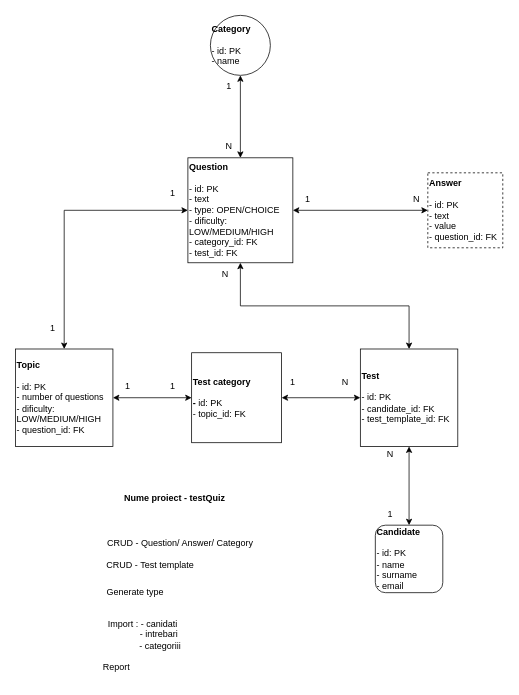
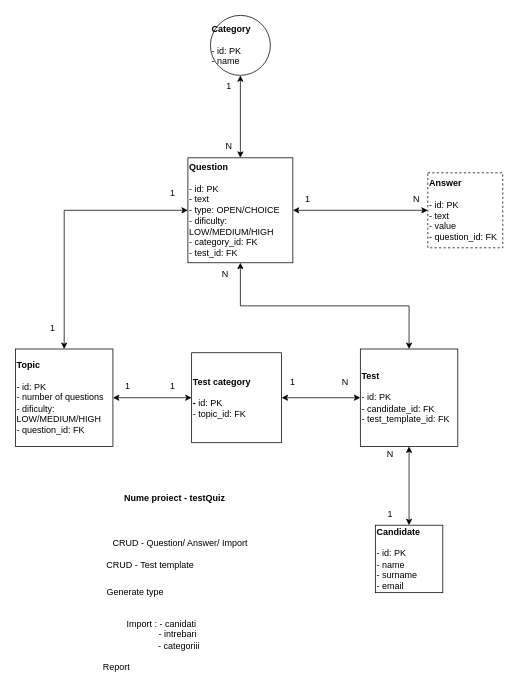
  <mxCell id="0" />
  <mxCell id="1" parent="0" />
  <mxCell id="2" style="edgeStyle=orthogonalEdgeStyle;rounded=0;orthogonalLoop=1;jettySize=auto;html=1;exitX=0.5;exitY=0;exitDx=0;exitDy=0;entryX=0.5;entryY=1;entryDx=0;entryDy=0;startArrow=classic;startFill=1;" parent="1" source="5" target="6" edge="1"><mxGeometry relative="1" as="geometry" /></mxCell>
  <mxCell id="3" style="edgeStyle=orthogonalEdgeStyle;rounded=0;orthogonalLoop=1;jettySize=auto;html=1;exitX=1;exitY=0.5;exitDx=0;exitDy=0;entryX=0;entryY=0.5;entryDx=0;entryDy=0;startArrow=classic;startFill=1;" parent="1" source="5" target="7" edge="1"><mxGeometry relative="1" as="geometry" /></mxCell>
  <mxCell id="4" style="edgeStyle=orthogonalEdgeStyle;rounded=0;orthogonalLoop=1;jettySize=auto;html=1;exitX=0.5;exitY=1;exitDx=0;exitDy=0;entryX=0.5;entryY=0;entryDx=0;entryDy=0;startArrow=classic;startFill=1;" parent="1" source="5" target="14" edge="1"><mxGeometry relative="1" as="geometry" /></mxCell>
  <mxCell id="5" value="&lt;b&gt;Question&lt;br&gt;&lt;/b&gt;&lt;br&gt;- id: PK&lt;br&gt;- text&lt;br&gt;- type: OPEN/CHOICE&lt;br&gt;- dificulty: LOW/MEDIUM/HIGH&lt;br&gt;- category_id: FK&lt;br&gt;- test_id: FK" style="whiteSpace=wrap;html=1;aspect=fixed;align=left;" parent="1" vertex="1"><mxGeometry x="250" y="210" width="140" height="140" as="geometry" /></mxCell>
  <mxCell id="6" value="&lt;b&gt;Category&lt;br&gt;&lt;/b&gt;&lt;br&gt;- id: PK&lt;br&gt;- name&lt;br&gt;" style="ellipse;whiteSpace=wrap;html=1;aspect=fixed;align=left;" parent="1" vertex="1"><mxGeometry x="280" y="20" width="80" height="80" as="geometry" /></mxCell>
  <mxCell id="7" value="&lt;b&gt;Answer&lt;br&gt;&lt;/b&gt;&lt;br&gt;- id: PK&lt;br&gt;- text&lt;br&gt;- value&lt;br&gt;- question_id: FK" style="whiteSpace=wrap;html=1;aspect=fixed;align=left;dashed=1;" parent="1" vertex="1"><mxGeometry x="570" y="230" width="100" height="100" as="geometry" /></mxCell>
  <mxCell id="8" style="edgeStyle=orthogonalEdgeStyle;rounded=0;orthogonalLoop=1;jettySize=auto;html=1;exitX=0;exitY=0.5;exitDx=0;exitDy=0;startArrow=classic;startFill=1;" parent="1" source="10" target="12" edge="1"><mxGeometry relative="1" as="geometry" /></mxCell>
  <mxCell id="9" style="edgeStyle=orthogonalEdgeStyle;rounded=0;orthogonalLoop=1;jettySize=auto;html=1;exitX=1;exitY=0.5;exitDx=0;exitDy=0;entryX=0;entryY=0.5;entryDx=0;entryDy=0;startArrow=classic;startFill=1;" parent="1" source="10" target="14" edge="1"><mxGeometry relative="1" as="geometry" /></mxCell>
  <mxCell id="10" value="&lt;b&gt;Test category&lt;br&gt;&lt;br&gt;-&lt;/b&gt; id: PK&lt;br&gt;- topic_id: FK" style="whiteSpace=wrap;html=1;aspect=fixed;align=left;" parent="1" vertex="1"><mxGeometry x="255" y="470" width="120" height="120" as="geometry" /></mxCell>
  <mxCell id="11" style="edgeStyle=orthogonalEdgeStyle;rounded=0;orthogonalLoop=1;jettySize=auto;html=1;exitX=0.5;exitY=0;exitDx=0;exitDy=0;entryX=0;entryY=0.5;entryDx=0;entryDy=0;startArrow=classic;startFill=1;" parent="1" source="12" target="5" edge="1"><mxGeometry relative="1" as="geometry" /></mxCell>
  <mxCell id="12" value="&lt;b&gt;Topic&lt;/b&gt;&lt;br&gt;&lt;br&gt;- id: PK&lt;br&gt;- number of questions&lt;br&gt;- dificulty:&lt;br&gt;LOW/MEDIUM/HIGH&lt;br&gt;- question_id: FK" style="whiteSpace=wrap;html=1;aspect=fixed;align=left;" parent="1" vertex="1"><mxGeometry x="20" y="465" width="130" height="130" as="geometry" /></mxCell>
  <mxCell id="13" style="edgeStyle=orthogonalEdgeStyle;rounded=0;orthogonalLoop=1;jettySize=auto;html=1;exitX=0.5;exitY=1;exitDx=0;exitDy=0;entryX=0.5;entryY=0;entryDx=0;entryDy=0;startArrow=classic;startFill=1;" parent="1" source="14" target="15" edge="1"><mxGeometry relative="1" as="geometry" /></mxCell>
  <mxCell id="14" value="&lt;b&gt;Test&lt;/b&gt;&lt;br&gt;&lt;br&gt;- id: PK&lt;br&gt;- candidate_id: FK&lt;br&gt;- test_template_id: FK" style="whiteSpace=wrap;html=1;aspect=fixed;align=left;" parent="1" vertex="1"><mxGeometry x="480" y="465" width="130" height="130" as="geometry" /></mxCell>
- <mxCell id="15" value="&lt;b&gt;Candidate&lt;/b&gt;&lt;br&gt;&lt;br&gt;- id: PK&lt;br&gt;- name&lt;br&gt;- surname&lt;br&gt;- email" style="whiteSpace=wrap;html=1;aspect=fixed;align=left;rounded=1;" parent="1" vertex="1"><mxGeometry x="500" y="700" width="90" height="90" as="geometry" /></mxCell>
- <mxCell id="16" value="CRUD - Question/ Answer/ Category" style="text;html=1;strokeColor=none;fillColor=none;align=center;verticalAlign=middle;whiteSpace=wrap;rounded=0;" parent="1" vertex="1"><mxGeometry x="135" y="709" width="210" height="30" as="geometry" /></mxCell>
+ <mxCell id="15" value="&lt;b&gt;Candidate&lt;/b&gt;&lt;br&gt;&lt;br&gt;- id: PK&lt;br&gt;- name&lt;br&gt;- surname&lt;br&gt;- email" style="whiteSpace=wrap;html=1;aspect=fixed;align=left;" parent="1" vertex="1"><mxGeometry x="500" y="700" width="90" height="90" as="geometry" /></mxCell>
+ <mxCell id="16" value="CRUD - Question/ Answer/ Import" style="text;html=1;strokeColor=none;fillColor=none;align=center;verticalAlign=middle;whiteSpace=wrap;rounded=0;" parent="1" vertex="1"><mxGeometry x="135" y="709" width="210" height="30" as="geometry" /></mxCell>
  <mxCell id="17" value="CRUD - Test template" style="text;html=1;strokeColor=none;fillColor=none;align=center;verticalAlign=middle;whiteSpace=wrap;rounded=0;" parent="1" vertex="1"><mxGeometry x="95" y="739" width="210" height="30" as="geometry" /></mxCell>
  <mxCell id="18" value="Generate type" style="text;html=1;strokeColor=none;fillColor=none;align=center;verticalAlign=middle;whiteSpace=wrap;rounded=0;" parent="1" vertex="1"><mxGeometry x="75" y="775" width="210" height="30" as="geometry" /></mxCell>
- <mxCell id="19" value="Import : - canidati&lt;br&gt;&amp;nbsp; &amp;nbsp; &amp;nbsp; &amp;nbsp; &amp;nbsp; &amp;nbsp; &amp;nbsp;- intrebari&lt;br&gt;&amp;nbsp; &amp;nbsp; &amp;nbsp; &amp;nbsp; &amp;nbsp; &amp;nbsp; &amp;nbsp; - categoriii" style="text;html=1;strokeColor=none;fillColor=none;align=center;verticalAlign=middle;whiteSpace=wrap;rounded=0;" parent="1" vertex="1"><mxGeometry x="85" y="826" width="210" height="40" as="geometry" /></mxCell>
+ <mxCell id="19" value="Import : - canidati&lt;br&gt;&amp;nbsp; &amp;nbsp; &amp;nbsp; &amp;nbsp; &amp;nbsp; &amp;nbsp; &amp;nbsp;- intrebari&lt;br&gt;&amp;nbsp; &amp;nbsp; &amp;nbsp; &amp;nbsp; &amp;nbsp; &amp;nbsp; &amp;nbsp; - categoriii" style="text;html=1;strokeColor=none;fillColor=none;align=center;verticalAlign=middle;whiteSpace=wrap;rounded=0;" parent="1" vertex="1"><mxGeometry x="110" y="826" width="210" height="40" as="geometry" /></mxCell>
  <mxCell id="20" value="Report" style="text;html=1;strokeColor=none;fillColor=none;align=center;verticalAlign=middle;whiteSpace=wrap;rounded=0;" parent="1" vertex="1"><mxGeometry x="130" y="875" width="50" height="30" as="geometry" /></mxCell>
  <mxCell id="21" value="1" style="text;html=1;strokeColor=none;fillColor=none;align=center;verticalAlign=middle;whiteSpace=wrap;rounded=0;" parent="1" vertex="1"><mxGeometry x="160" y="500" width="20" height="30" as="geometry" /></mxCell>
  <mxCell id="22" value="Nume proiect - testQuiz" style="text;html=1;strokeColor=none;fillColor=none;align=center;verticalAlign=middle;whiteSpace=wrap;rounded=0;fontStyle=1" parent="1" vertex="1"><mxGeometry x="160" y="649" width="145" height="30" as="geometry" /></mxCell>
  <mxCell id="23" value="1" style="text;html=1;strokeColor=none;fillColor=none;align=center;verticalAlign=middle;whiteSpace=wrap;rounded=0;" parent="1" vertex="1"><mxGeometry x="220" y="500" width="20" height="30" as="geometry" /></mxCell>
  <mxCell id="24" value="1" style="text;html=1;strokeColor=none;fillColor=none;align=center;verticalAlign=middle;whiteSpace=wrap;rounded=0;" parent="1" vertex="1"><mxGeometry x="60" y="422.5" width="20" height="30" as="geometry" /></mxCell>
  <mxCell id="25" value="1" style="text;html=1;strokeColor=none;fillColor=none;align=center;verticalAlign=middle;whiteSpace=wrap;rounded=0;" parent="1" vertex="1"><mxGeometry x="220" y="242.5" width="20" height="30" as="geometry" /></mxCell>
  <mxCell id="26" value="1" style="text;html=1;strokeColor=none;fillColor=none;align=center;verticalAlign=middle;whiteSpace=wrap;rounded=0;" parent="1" vertex="1"><mxGeometry x="295" y="100" width="20" height="30" as="geometry" /></mxCell>
  <mxCell id="27" value="N" style="text;html=1;strokeColor=none;fillColor=none;align=center;verticalAlign=middle;whiteSpace=wrap;rounded=0;" parent="1" vertex="1"><mxGeometry x="295" y="180" width="20" height="30" as="geometry" /></mxCell>
  <mxCell id="28" value="1" style="text;html=1;strokeColor=none;fillColor=none;align=center;verticalAlign=middle;whiteSpace=wrap;rounded=0;" parent="1" vertex="1"><mxGeometry x="380" y="495" width="20" height="30" as="geometry" /></mxCell>
  <mxCell id="29" value="1" style="text;html=1;strokeColor=none;fillColor=none;align=center;verticalAlign=middle;whiteSpace=wrap;rounded=0;" parent="1" vertex="1"><mxGeometry x="510" y="670" width="20" height="30" as="geometry" /></mxCell>
  <mxCell id="30" value="N" style="text;html=1;strokeColor=none;fillColor=none;align=center;verticalAlign=middle;whiteSpace=wrap;rounded=0;" parent="1" vertex="1"><mxGeometry x="545" y="250" width="20" height="30" as="geometry" /></mxCell>
  <mxCell id="31" value="N" style="text;html=1;strokeColor=none;fillColor=none;align=center;verticalAlign=middle;whiteSpace=wrap;rounded=0;" parent="1" vertex="1"><mxGeometry x="290" y="350" width="20" height="30" as="geometry" /></mxCell>
  <mxCell id="32" value="N" style="text;html=1;strokeColor=none;fillColor=none;align=center;verticalAlign=middle;whiteSpace=wrap;rounded=0;" parent="1" vertex="1"><mxGeometry x="510" y="590" width="20" height="30" as="geometry" /></mxCell>
  <mxCell id="33" value="N" style="text;html=1;strokeColor=none;fillColor=none;align=center;verticalAlign=middle;whiteSpace=wrap;rounded=0;" parent="1" vertex="1"><mxGeometry x="450" y="495" width="20" height="30" as="geometry" /></mxCell>
  <mxCell id="34" value="1" style="text;html=1;strokeColor=none;fillColor=none;align=center;verticalAlign=middle;whiteSpace=wrap;rounded=0;" parent="1" vertex="1"><mxGeometry x="400" y="250" width="20" height="30" as="geometry" /></mxCell>
